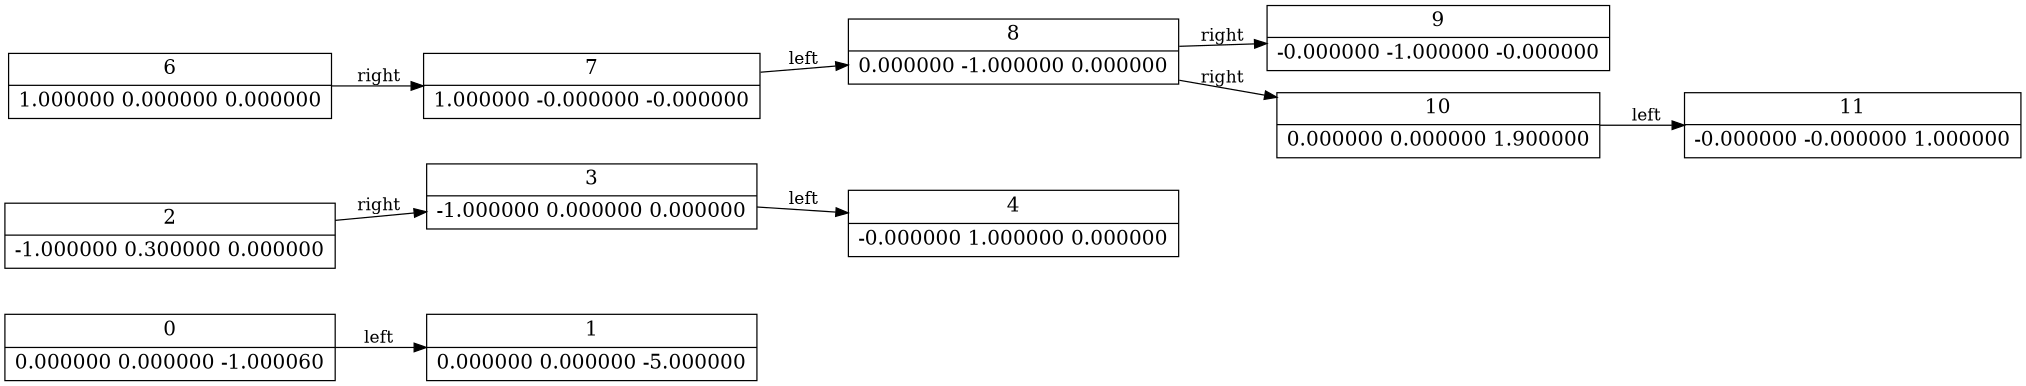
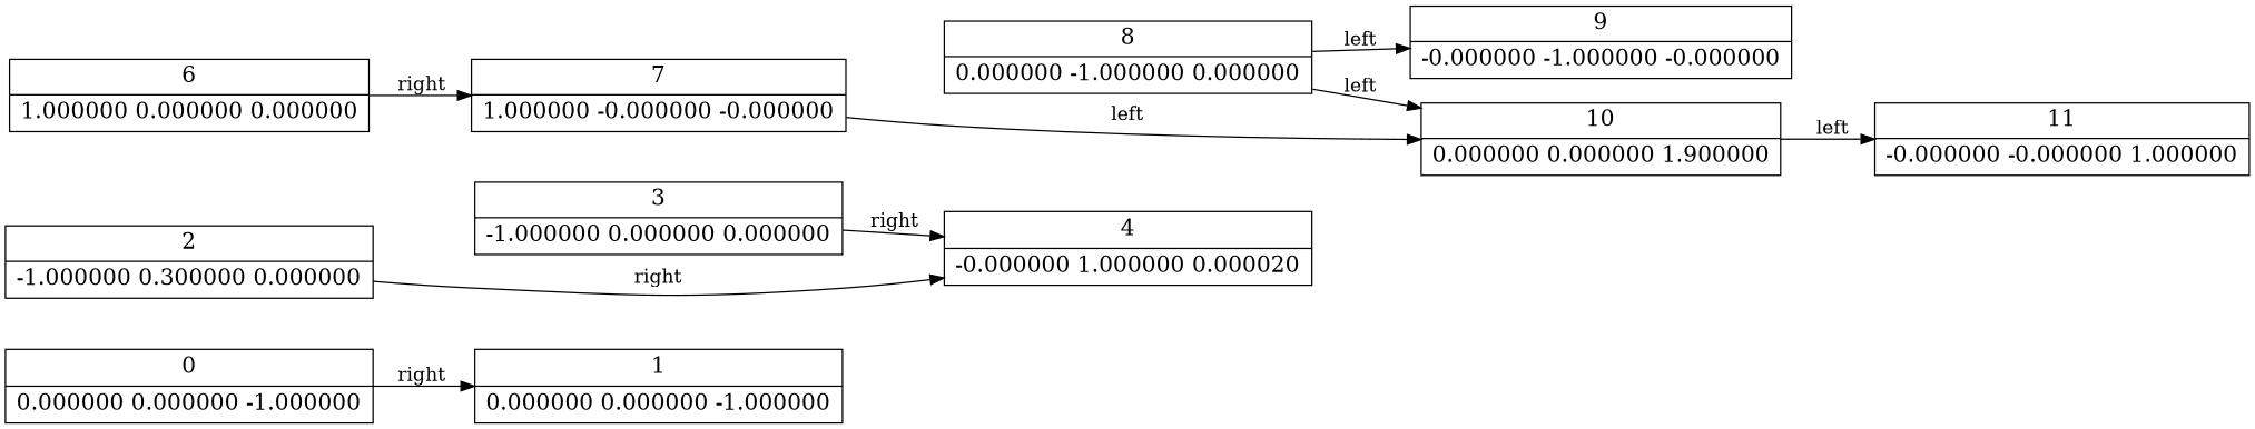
  digraph {
    rankdir=LR
    node [fontsize=16 shape=record]
-   n1 [label="0 | 0.000000 0.000000 -1.000060 "]
-   n2 [label="1 | 0.000000 0.000000 -5.000000 "]
+   n1 [label="0 | 0.000000 0.000000 -1.000000 "]
+   n2 [label="1 | 0.000000 0.000000 -1.000000 "]
    n3 [label="2 | -1.000000 0.300000 0.000000 "]
    n4 [label="3 | -1.000000 0.000000 0.000000 "]
-   n5 [label="4 | -0.000000 1.000000 0.000000 "]
+   n5 [label="4 | -0.000000 1.000000 0.000020 "]
    n6 [label="6 | 1.000000 0.000000 0.000000 "]
    n7 [label="7 | 1.000000 -0.000000 -0.000000 "]
    n8 [label="8 | 0.000000 -1.000000 0.000000 "]
    n9 [label="9 | -0.000000 -1.000000 -0.000000 "]
    n10 [label="10 | 0.000000 0.000000 1.900000 "]
    n11 [label="11 | -0.000000 -0.000000 1.000000 "]
-   n1 -> n2 [label=left]
-   n3 -> n4 [label=right]
-   n4 -> n5 [label=left]
+   n1 -> n2 [label=right]
+   n3 -> n5 [label=right]
+   n4 -> n5 [label=right]
    n6 -> n7 [label=right]
-   n7 -> n8 [label=left]
-   n8 -> n9 [label=right]
-   n8 -> n10 [label=right]
+   n7 -> n10 [label=left]
+   n8 -> n9 [label=left]
+   n8 -> n10 [label=left]
    n10 -> n11 [label=left]
  }
